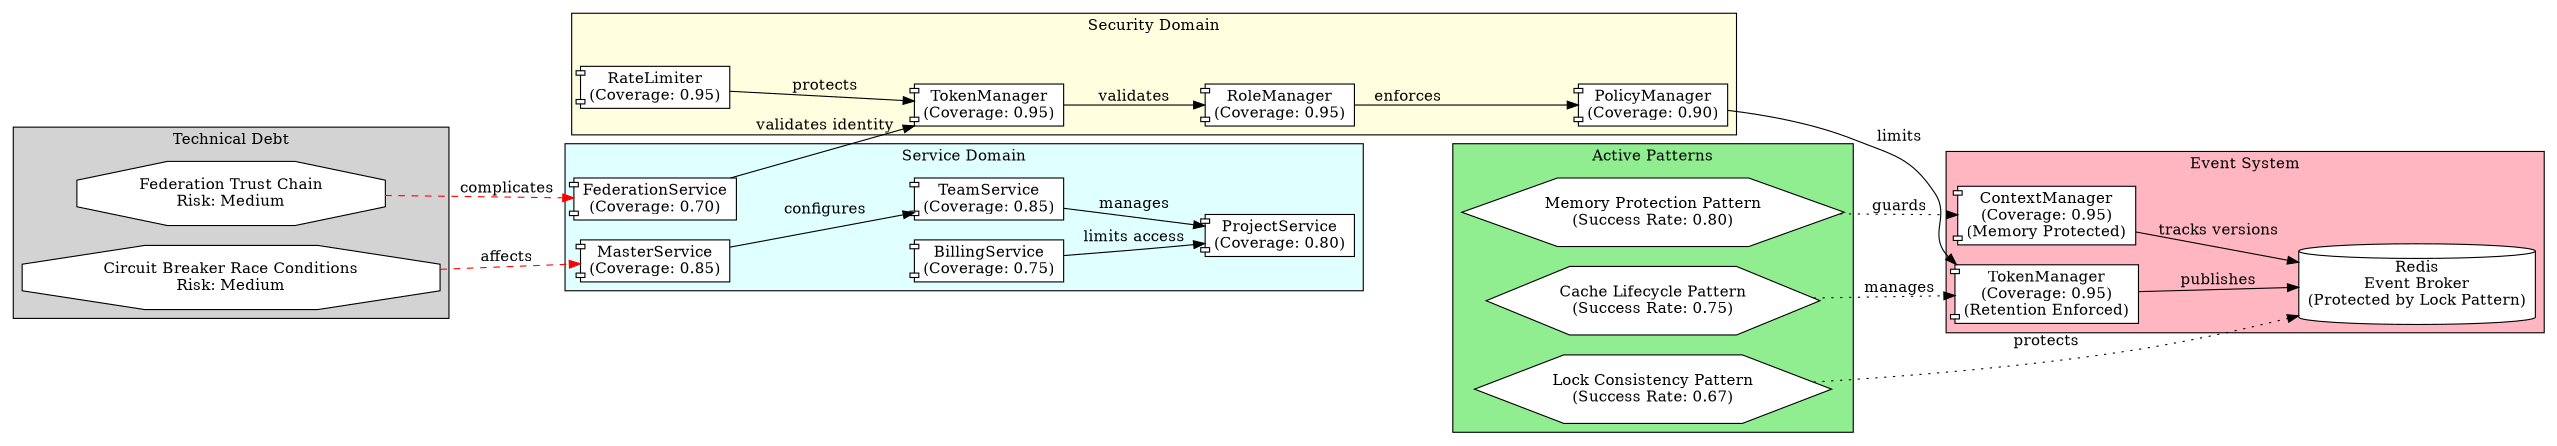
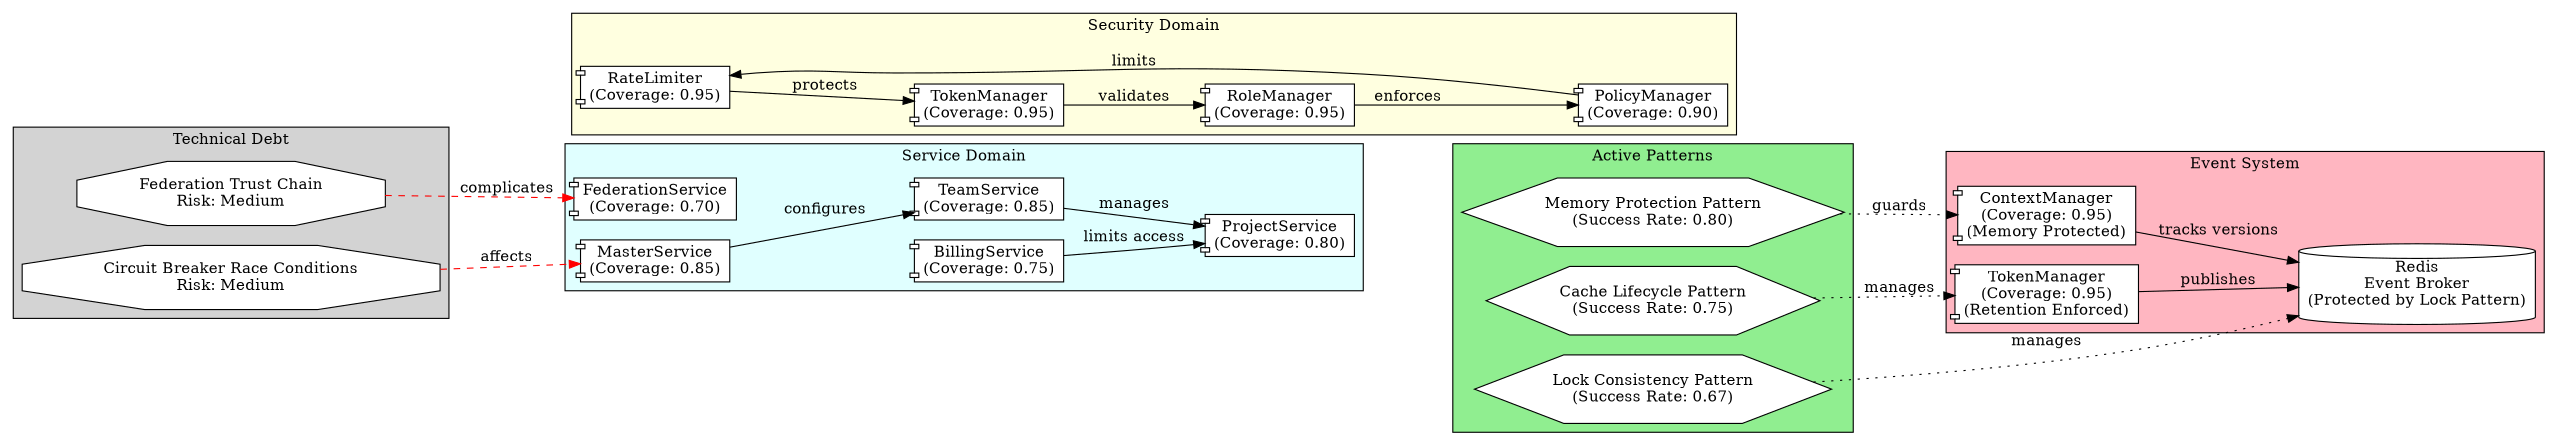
  digraph {
    rankdir=LR
    node [fillcolor=white shape=component style=filled]
    n1 [label="RateLimiter\n(Coverage: 0.95)"]
    n2 [label="TokenManager\n(Coverage: 0.95)"]
    n3 [label="RoleManager\n(Coverage: 0.95)"]
    n4 [label="PolicyManager\n(Coverage: 0.90)"]
    n5 [label="MasterService\n(Coverage: 0.85)"]
    n6 [label="TeamService\n(Coverage: 0.85)"]
    n7 [label="ProjectService\n(Coverage: 0.80)"]
    n8 [label="FederationService\n(Coverage: 0.70)"]
    n9 [label="BillingService\n(Coverage: 0.75)"]
    n10 [label="Redis\nEvent Broker\n(Protected by Lock Pattern)" shape=cylinder]
    n11 [label="ContextManager\n(Coverage: 0.95)\n(Memory Protected)"]
    n12 [label="TokenManager\n(Coverage: 0.95)\n(Retention Enforced)"]
    n13 [label="Lock Consistency Pattern\n(Success Rate: 0.67)" shape=hexagon]
    n14 [label="Cache Lifecycle Pattern\n(Success Rate: 0.75)" shape=hexagon]
    n15 [label="Memory Protection Pattern\n(Success Rate: 0.80)" shape=hexagon]
    n16 [label="Circuit Breaker Race Conditions\nRisk: Medium" shape=octagon]
    n17 [label="Federation Trust Chain\nRisk: Medium" shape=octagon]
    subgraph cluster_1 {
      fillcolor=lightyellow
      label="Security Domain"
      style=filled
      n1
      n2
      n3
      n4
    }
    subgraph cluster_2 {
      fillcolor=lightcyan
      label="Service Domain"
      style=filled
      n5
      n6
      n7
      n8
      n9
    }
    subgraph cluster_3 {
      fillcolor=lightpink
      label="Event System"
      style=filled
      n10
      n11
      n12
    }
    subgraph cluster_4 {
      fillcolor=lightgreen
      label="Active Patterns"
      style=filled
      n13
      n14
      n15
    }
    subgraph cluster_5 {
      fillcolor=lightgray
      label="Technical Debt"
      style=filled
      n16
      n17
    }
    n1 -> n2 [label=protects]
    n2 -> n3 [label=validates]
    n3 -> n4 [label=enforces]
-   n4 -> n12 [label=limits]
+   n4 -> n1 [label=limits]
    n5 -> n6 [label=configures]
    n6 -> n7 [label=manages]
-   n8 -> n2 [label="validates identity"]
    n9 -> n7 [label="limits access"]
    n11 -> n10 [label="tracks versions"]
    n12 -> n10 [label=publishes]
-   n13 -> n10 [label=protects style=dotted]
+   n13 -> n10 [label=manages style=dotted]
    n14 -> n12 [label=manages style=dotted]
    n15 -> n11 [label=guards style=dotted]
    n16 -> n5 [color=red label=affects style=dashed]
    n17 -> n8 [color=red label=complicates style=dashed]
  }
